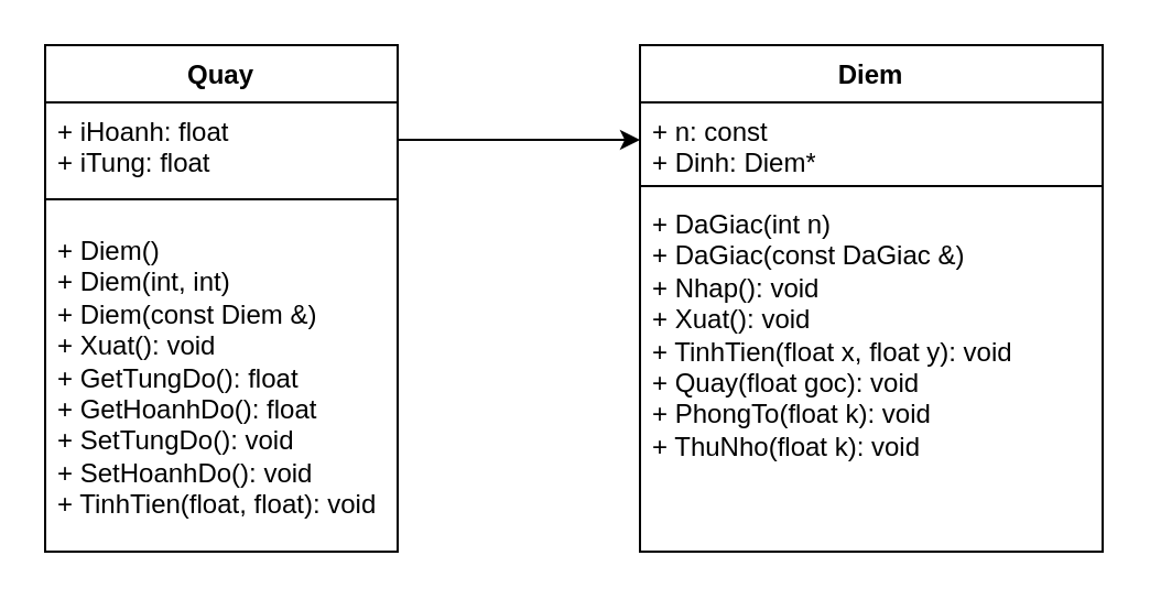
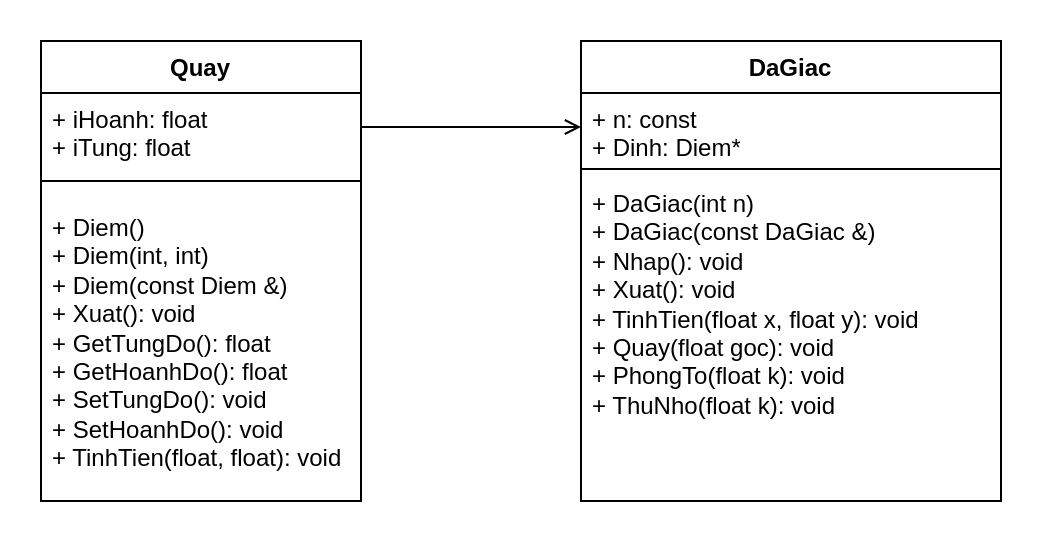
  <mxCell id="0" />
  <mxCell id="1" parent="0" />
  <mxCell id="2" value="Quay" style="swimlane;fontStyle=1;align=center;verticalAlign=top;childLayout=stackLayout;horizontal=1;startSize=26;horizontalStack=0;resizeParent=1;resizeParentMax=0;resizeLast=0;collapsible=1;marginBottom=0;whiteSpace=wrap;html=1;" vertex="1" parent="1"><mxGeometry x="20" y="20" width="160" height="230" as="geometry"><mxRectangle x="340" y="300" width="70" height="30" as="alternateBounds" /></mxGeometry></mxCell>
  <mxCell id="3" value="+ iHoanh: float&lt;div&gt;+ iTung: float&lt;/div&gt;" style="text;strokeColor=none;fillColor=none;align=left;verticalAlign=top;spacingLeft=4;spacingRight=4;overflow=hidden;rotatable=0;points=[[0,0.5],[1,0.5]];portConstraint=eastwest;whiteSpace=wrap;html=1;" vertex="1" parent="2"><mxGeometry y="26" width="160" height="34" as="geometry" /></mxCell>
  <mxCell id="4" value="" style="line;strokeWidth=1;fillColor=none;align=left;verticalAlign=middle;spacingTop=-1;spacingLeft=3;spacingRight=3;rotatable=0;labelPosition=right;points=[];portConstraint=eastwest;strokeColor=inherit;" vertex="1" parent="2"><mxGeometry y="60" width="160" height="20" as="geometry" /></mxCell>
  <mxCell id="5" value="+ Diem()&lt;div&gt;+ Diem(int, int)&lt;/div&gt;&lt;div&gt;+ Diem(const Diem &amp;amp;)&lt;/div&gt;&lt;div&gt;+ Xuat(): void&lt;/div&gt;&lt;div&gt;+ GetTungDo(): float&lt;/div&gt;&lt;div&gt;+ GetHoanhDo(): float&lt;/div&gt;&lt;div&gt;+ SetTungDo(): void&lt;/div&gt;&lt;div&gt;+ SetHoanhDo(): void&lt;/div&gt;&lt;div&gt;+ TinhTien(float, float): void&lt;/div&gt;" style="text;strokeColor=none;fillColor=none;align=left;verticalAlign=top;spacingLeft=4;spacingRight=4;overflow=hidden;rotatable=0;points=[[0,0.5],[1,0.5]];portConstraint=eastwest;whiteSpace=wrap;html=1;" vertex="1" parent="2"><mxGeometry y="80" width="160" height="150" as="geometry" /></mxCell>
- <mxCell id="6" value="Diem" style="swimlane;fontStyle=1;align=center;verticalAlign=top;childLayout=stackLayout;horizontal=1;startSize=26;horizontalStack=0;resizeParent=1;resizeParentMax=0;resizeLast=0;collapsible=1;marginBottom=0;whiteSpace=wrap;html=1;" vertex="1" parent="1"><mxGeometry x="290" y="20" width="210" height="230" as="geometry" /></mxCell>
+ <mxCell id="6" value="DaGiac" style="swimlane;fontStyle=1;align=center;verticalAlign=top;childLayout=stackLayout;horizontal=1;startSize=26;horizontalStack=0;resizeParent=1;resizeParentMax=0;resizeLast=0;collapsible=1;marginBottom=0;whiteSpace=wrap;html=1;" vertex="1" parent="1"><mxGeometry x="290" y="20" width="210" height="230" as="geometry" /></mxCell>
  <mxCell id="7" value="+ n: const&lt;div&gt;+ Dinh: Diem*&lt;/div&gt;" style="text;strokeColor=none;fillColor=none;align=left;verticalAlign=top;spacingLeft=4;spacingRight=4;overflow=hidden;rotatable=0;points=[[0,0.5],[1,0.5]];portConstraint=eastwest;whiteSpace=wrap;html=1;" vertex="1" parent="6"><mxGeometry y="26" width="210" height="34" as="geometry" /></mxCell>
  <mxCell id="8" value="" style="line;strokeWidth=1;fillColor=none;align=left;verticalAlign=middle;spacingTop=-1;spacingLeft=3;spacingRight=3;rotatable=0;labelPosition=right;points=[];portConstraint=eastwest;strokeColor=inherit;" vertex="1" parent="6"><mxGeometry y="60" width="210" height="8" as="geometry" /></mxCell>
  <mxCell id="9" value="&lt;div&gt;+ DaGiac(int n)&lt;br&gt;+ DaGiac(const DaGiac &amp;amp;)&lt;br&gt;+ Nhap(): void&lt;br&gt;+ Xuat(): void&lt;br&gt;+ TinhTien(float x, float y): void&lt;br&gt;+ Quay(float goc): void&lt;br&gt;+ PhongTo(float k): void&lt;br&gt;+ ThuNho(float k): void&lt;br&gt;&lt;/div&gt;" style="text;strokeColor=none;fillColor=none;align=left;verticalAlign=top;spacingLeft=4;spacingRight=4;overflow=hidden;rotatable=0;points=[[0,0.5],[1,0.5]];portConstraint=eastwest;whiteSpace=wrap;html=1;" vertex="1" parent="6"><mxGeometry y="68" width="210" height="162" as="geometry" /></mxCell>
- <mxCell id="10" style="edgeStyle=orthogonalEdgeStyle;rounded=0;orthogonalLoop=1;jettySize=auto;html=1;exitX=1;exitY=0.5;exitDx=0;exitDy=0;entryX=0;entryY=0.5;entryDx=0;entryDy=0;" edge="1" parent="1" source="3" target="7"><mxGeometry relative="1" as="geometry" /></mxCell>
+ <mxCell id="10" style="edgeStyle=orthogonalEdgeStyle;rounded=0;orthogonalLoop=1;jettySize=auto;html=1;exitX=1;exitY=0.5;exitDx=0;exitDy=0;entryX=0;entryY=0.5;entryDx=0;entryDy=0;endArrow=open;" edge="1" parent="1" source="3" target="7"><mxGeometry relative="1" as="geometry" /></mxCell>
